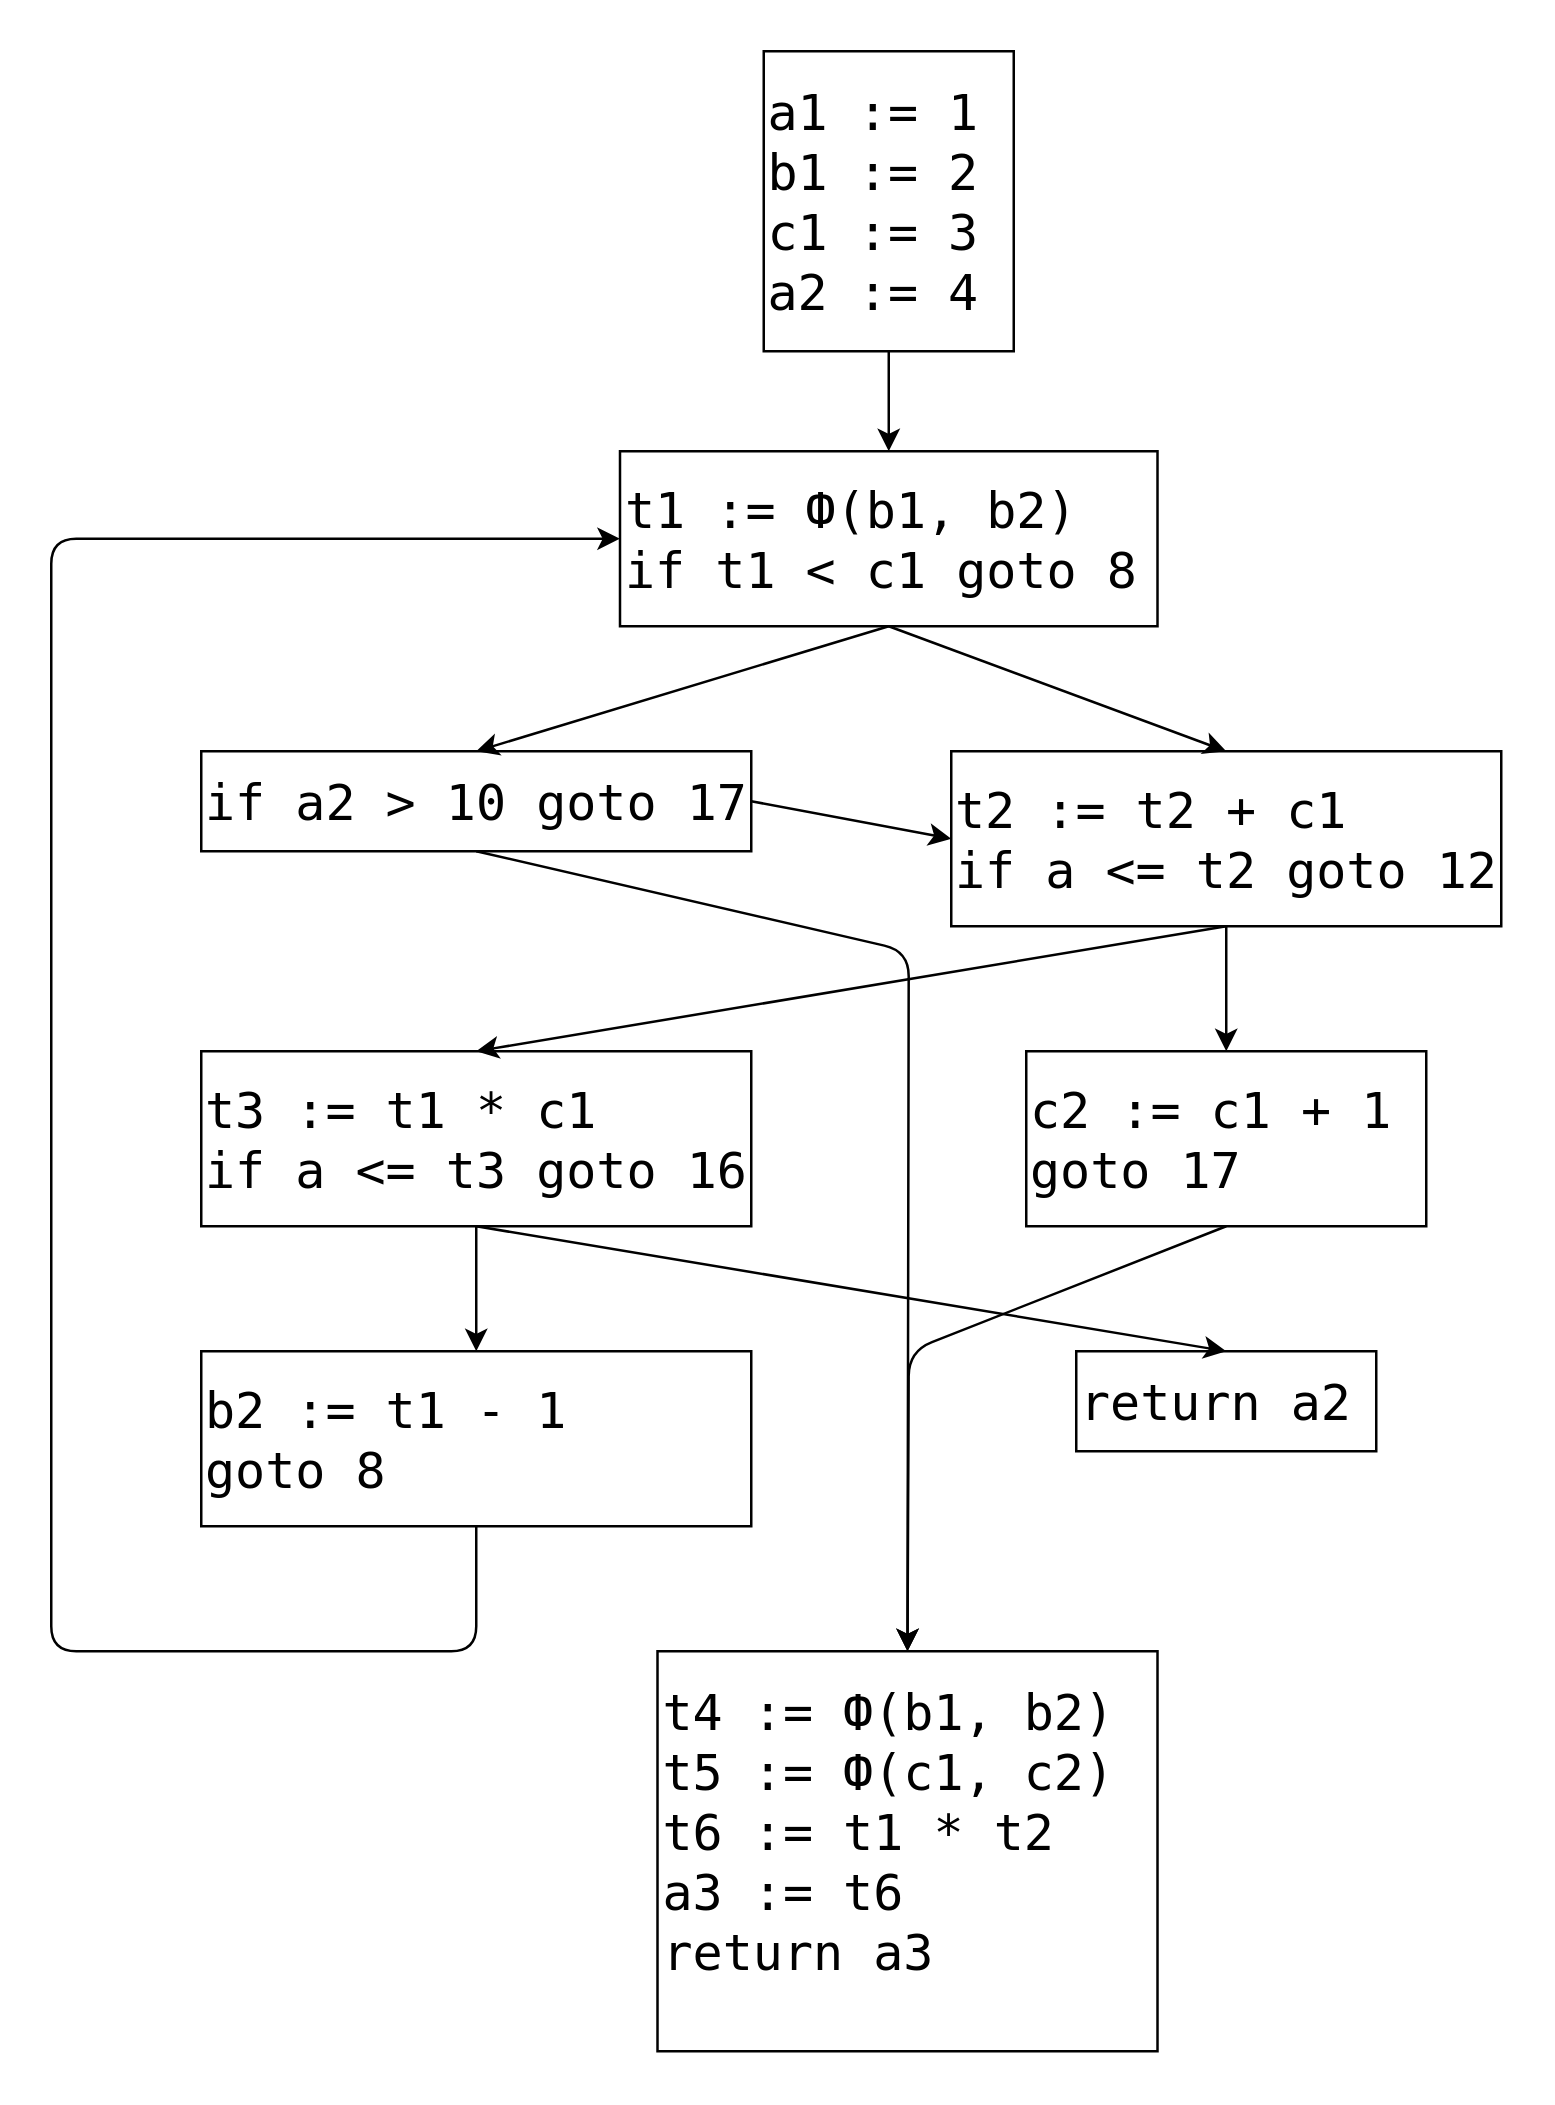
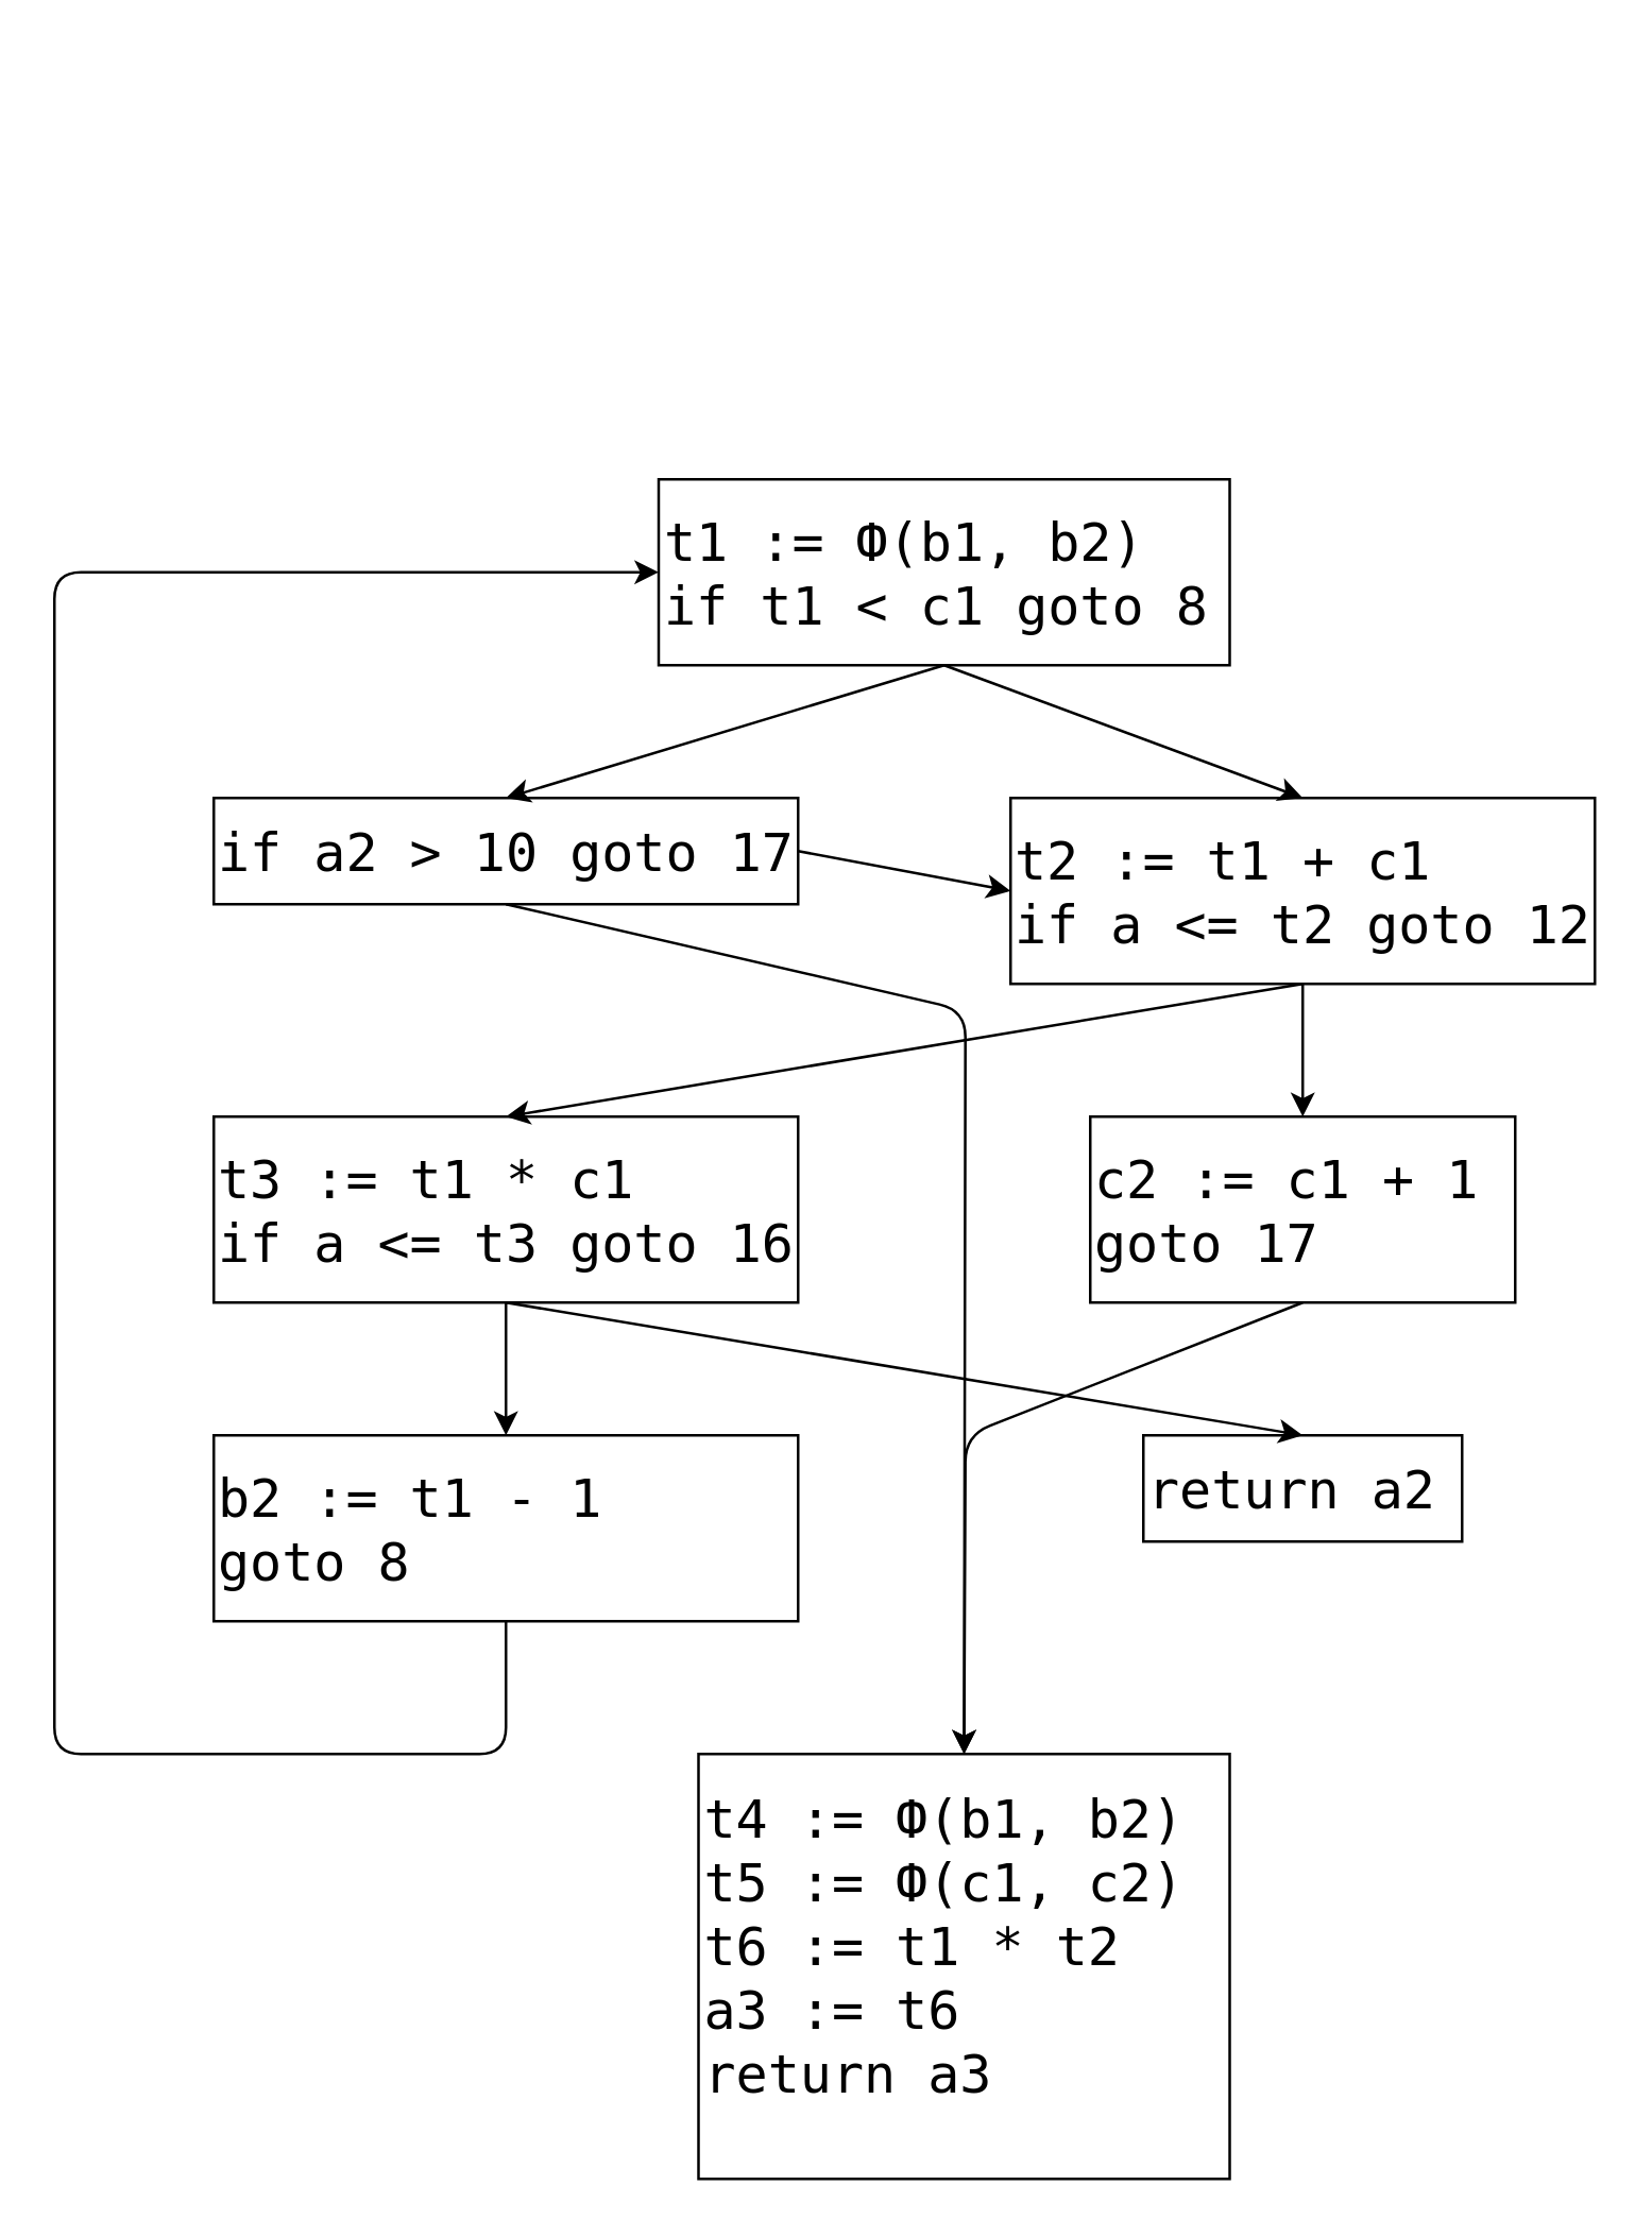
  <mxCell id="0" />
  <mxCell id="1" parent="0" />
- <mxCell id="2" style="edgeStyle=none;html=1;entryX=0.5;entryY=0;entryDx=0;entryDy=0;fontSize=20;" edge="1" parent="1" source="3" target="4"><mxGeometry relative="1" as="geometry" /></mxCell>
- <mxCell id="3" value="&lt;pre style=&quot;font-size: 20px&quot;&gt;&lt;font style=&quot;font-size: 20px&quot;&gt;a1 := 1&lt;br&gt;&lt;/font&gt;&lt;font style=&quot;font-size: 20px&quot;&gt;b1 := 2&lt;br&gt;&lt;/font&gt;&lt;font style=&quot;font-size: 20px&quot;&gt;c1 := 3&lt;br&gt;&lt;/font&gt;&lt;font style=&quot;font-size: 20px&quot;&gt;a2 := 4&lt;/font&gt;&lt;/pre&gt;" style="rounded=0;whiteSpace=wrap;html=1;align=left;" parent="1" vertex="1"><mxGeometry x="305" y="20" width="100" height="120" as="geometry" /></mxCell>
  <mxCell id="4" value="&lt;pre&gt;&lt;span style=&quot;font-size: 20px&quot;&gt;t1 := Ф(b1, b2)&lt;br/&gt;if t1 &amp;lt; c1 goto 8&lt;/span&gt;&lt;/pre&gt;" style="rounded=0;whiteSpace=wrap;html=1;align=left;" vertex="1" parent="1"><mxGeometry x="247.5" y="180" width="215" height="70" as="geometry" /></mxCell>
  <mxCell id="5" style="edgeStyle=none;html=1;entryX=0.5;entryY=0;entryDx=0;entryDy=0;fontSize=20;" edge="1" parent="1" source="6" target="8"><mxGeometry relative="1" as="geometry" /></mxCell>
- <mxCell id="6" value="&lt;pre&gt;&lt;span style=&quot;font-size: 20px&quot;&gt;t2 := t2 + c1&lt;br/&gt;if a &amp;lt;= t2 goto 12&lt;/span&gt;&lt;br&gt;&lt;/pre&gt;" style="rounded=0;whiteSpace=wrap;html=1;align=left;" vertex="1" parent="1"><mxGeometry x="380" y="300" width="220" height="70" as="geometry" /></mxCell>
+ <mxCell id="6" value="&lt;pre&gt;&lt;span style=&quot;font-size: 20px&quot;&gt;t2 := t1 + c1&lt;br/&gt;if a &amp;lt;= t2 goto 12&lt;/span&gt;&lt;br&gt;&lt;/pre&gt;" style="rounded=0;whiteSpace=wrap;html=1;align=left;" vertex="1" parent="1"><mxGeometry x="380" y="300" width="220" height="70" as="geometry" /></mxCell>
  <mxCell id="7" value="&lt;pre&gt;&lt;span style=&quot;font-size: 20px&quot;&gt;if a2 &amp;gt; 10 goto 17&lt;/span&gt;&lt;br&gt;&lt;/pre&gt;" style="rounded=0;whiteSpace=wrap;html=1;align=left;" vertex="1" parent="1"><mxGeometry x="80" y="300" width="220" height="40" as="geometry" /></mxCell>
  <mxCell id="8" value="&lt;pre&gt;&lt;span style=&quot;font-size: 20px&quot;&gt;c2 := c1 + 1&lt;br/&gt;goto 17&lt;/span&gt;&lt;/pre&gt;" style="rounded=0;whiteSpace=wrap;html=1;align=left;" vertex="1" parent="1"><mxGeometry x="410" y="420" width="160" height="70" as="geometry" /></mxCell>
  <mxCell id="9" style="edgeStyle=none;html=1;entryX=0.5;entryY=0;entryDx=0;entryDy=0;fontSize=20;" edge="1" parent="1" source="10" target="11"><mxGeometry relative="1" as="geometry" /></mxCell>
  <mxCell id="10" value="&lt;pre&gt;&lt;span style=&quot;font-size: 20px&quot;&gt;t3 := t1 * c1&lt;br/&gt;if a &amp;lt;= t3 goto 16&lt;/span&gt;&lt;/pre&gt;" style="rounded=0;whiteSpace=wrap;html=1;align=left;" vertex="1" parent="1"><mxGeometry x="80" y="420" width="220" height="70" as="geometry" /></mxCell>
  <mxCell id="11" value="&lt;pre&gt;&lt;span style=&quot;font-size: 20px&quot;&gt;b2 := t1 - 1&lt;br/&gt;goto 8&lt;/span&gt;&lt;/pre&gt;" style="rounded=0;whiteSpace=wrap;html=1;align=left;" vertex="1" parent="1"><mxGeometry x="80" y="540" width="220" height="70" as="geometry" /></mxCell>
  <mxCell id="12" value="&lt;pre&gt;&lt;span style=&quot;font-size: 20px&quot;&gt;return a2&lt;/span&gt;&lt;br&gt;&lt;/pre&gt;" style="rounded=0;whiteSpace=wrap;html=1;align=left;" vertex="1" parent="1"><mxGeometry x="430" y="540" width="120" height="40" as="geometry" /></mxCell>
  <mxCell id="13" value="&lt;pre&gt;&lt;span style=&quot;font-size: 20px&quot;&gt;t4 := Ф(b1, b2)&lt;br/&gt;t5 := Ф(c1, c2)&lt;br/&gt;t6 := t1 * t2&lt;br/&gt;a3 := t6&lt;br/&gt;return a3&lt;br/&gt;&lt;/span&gt;&lt;/pre&gt;&lt;div&gt;&lt;br&gt;&lt;/div&gt;" style="rounded=0;whiteSpace=wrap;html=1;align=left;" vertex="1" parent="1"><mxGeometry x="262.5" y="660" width="200" height="160" as="geometry" /></mxCell>
  <mxCell id="14" value="" style="endArrow=classic;html=1;fontSize=20;exitX=0.5;exitY=1;exitDx=0;exitDy=0;entryX=0.5;entryY=0;entryDx=0;entryDy=0;" edge="1" parent="1" source="4" target="6"><mxGeometry width="50" height="50" relative="1" as="geometry"><mxPoint x="70" y="200" as="sourcePoint" /><mxPoint x="590" y="190" as="targetPoint" /></mxGeometry></mxCell>
  <mxCell id="15" value="" style="endArrow=classic;html=1;fontSize=20;exitX=0.5;exitY=1;exitDx=0;exitDy=0;entryX=0.5;entryY=0;entryDx=0;entryDy=0;" edge="1" parent="1" source="4" target="7"><mxGeometry width="50" height="50" relative="1" as="geometry"><mxPoint x="80" y="230" as="sourcePoint" /><mxPoint x="130" y="180" as="targetPoint" /></mxGeometry></mxCell>
  <mxCell id="16" value="" style="endArrow=classic;html=1;fontSize=20;exitX=0.5;exitY=1;exitDx=0;exitDy=0;entryX=0.5;entryY=0;entryDx=0;entryDy=0;" edge="1" parent="1" source="7" target="13"><mxGeometry width="50" height="50" relative="1" as="geometry"><mxPoint x="-50" y="410" as="sourcePoint" /><mxPoint x="0" y="360" as="targetPoint" /><Array as="points"><mxPoint x="363" y="380" /></Array></mxGeometry></mxCell>
  <mxCell id="17" value="" style="endArrow=classic;html=1;fontSize=20;exitX=0.5;exitY=1;exitDx=0;exitDy=0;entryX=0.5;entryY=0;entryDx=0;entryDy=0;" edge="1" parent="1" source="6" target="10"><mxGeometry width="50" height="50" relative="1" as="geometry"><mxPoint x="20" y="410" as="sourcePoint" /><mxPoint x="70" y="360" as="targetPoint" /></mxGeometry></mxCell>
  <mxCell id="18" value="" style="endArrow=classic;html=1;fontSize=20;exitX=0.5;exitY=1;exitDx=0;exitDy=0;entryX=0.5;entryY=0;entryDx=0;entryDy=0;" edge="1" parent="1" source="10" target="12"><mxGeometry width="50" height="50" relative="1" as="geometry"><mxPoint x="-40" y="560" as="sourcePoint" /><mxPoint x="10" y="510" as="targetPoint" /></mxGeometry></mxCell>
  <mxCell id="19" value="" style="endArrow=classic;html=1;fontSize=20;exitX=0.5;exitY=1;exitDx=0;exitDy=0;entryX=0;entryY=0.5;entryDx=0;entryDy=0;" edge="1" parent="1" source="11" target="4"><mxGeometry width="50" height="50" relative="1" as="geometry"><mxPoint x="90" y="750" as="sourcePoint" /><mxPoint x="140" y="700" as="targetPoint" /><Array as="points"><mxPoint x="190" y="660" /><mxPoint x="20" y="660" /><mxPoint x="20" y="215" /></Array></mxGeometry></mxCell>
  <mxCell id="20" value="" style="endArrow=classic;html=1;fontSize=20;exitX=0.5;exitY=1;exitDx=0;exitDy=0;entryX=0.5;entryY=0;entryDx=0;entryDy=0;" edge="1" parent="1" source="8" target="13"><mxGeometry width="50" height="50" relative="1" as="geometry"><mxPoint x="550" y="650" as="sourcePoint" /><mxPoint x="600" y="600" as="targetPoint" /><Array as="points"><mxPoint x="363" y="540" /></Array></mxGeometry></mxCell>
  <mxCell id="21" value="" style="endArrow=classic;html=1;fontSize=20;exitX=1;exitY=0.5;exitDx=0;exitDy=0;entryX=0;entryY=0.5;entryDx=0;entryDy=0;" edge="1" parent="1" source="7" target="6"><mxGeometry width="50" height="50" relative="1" as="geometry"><mxPoint x="70" y="170" as="sourcePoint" /><mxPoint x="120" y="120" as="targetPoint" /></mxGeometry></mxCell>
